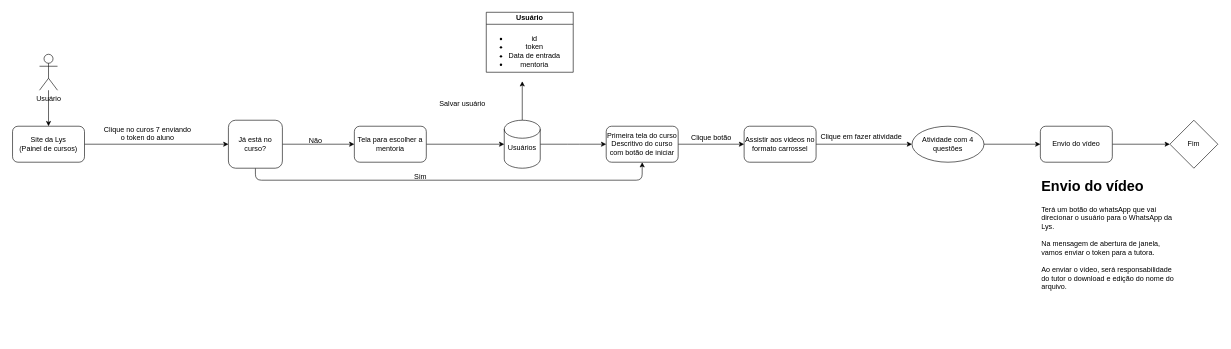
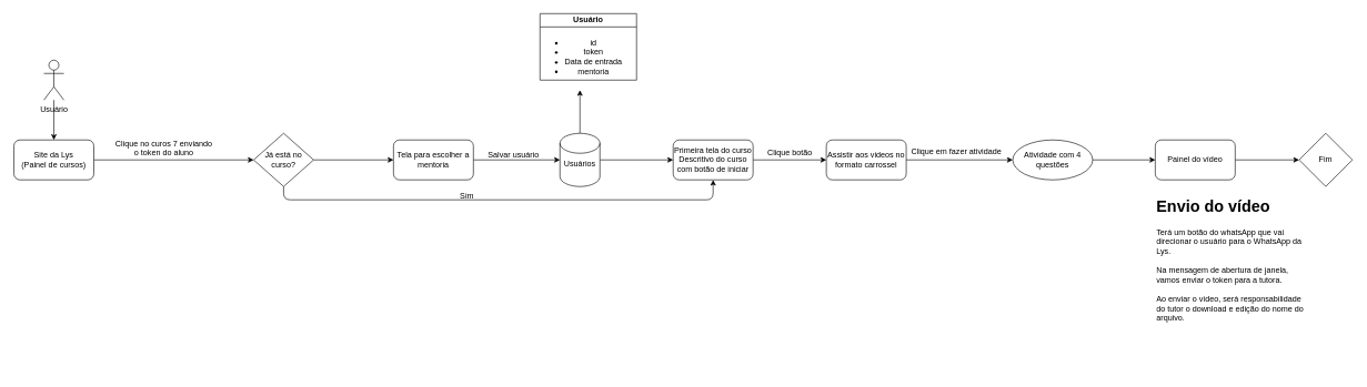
  <mxCell id="0" />
  <mxCell id="1" parent="0" />
  <mxCell id="2" style="edgeStyle=orthogonalEdgeStyle;orthogonalLoop=1;jettySize=auto;html=1;" edge="1" parent="1" source="3" target="11"><mxGeometry relative="1" as="geometry"><mxPoint x="230" y="240" as="targetPoint" /></mxGeometry></mxCell>
  <mxCell id="3" value="Site da Lys&lt;br&gt;(Painel de cursos)" style="rounded=1;whiteSpace=wrap;html=1;" vertex="1" parent="1"><mxGeometry x="20" y="210" width="120" height="60" as="geometry" /></mxCell>
  <mxCell id="4" value="" style="edgeStyle=orthogonalEdgeStyle;orthogonalLoop=1;jettySize=auto;html=1;entryX=0;entryY=0.5;entryDx=0;entryDy=0;entryPerimeter=0;" edge="1" parent="1" source="5" target="19"><mxGeometry relative="1" as="geometry" /></mxCell>
  <mxCell id="5" value="Tela para escolher a mentoria" style="rounded=1;whiteSpace=wrap;html=1;" vertex="1" parent="1"><mxGeometry x="590" y="210" width="120" height="60" as="geometry" /></mxCell>
  <mxCell id="6" value="Clique no curos 7 enviando&lt;br&gt;o token do aluno&lt;div&gt;&lt;br&gt;&lt;/div&gt;" style="text;html=1;align=center;verticalAlign=middle;resizable=0;points=[];autosize=1;strokeColor=none;fillColor=none;" vertex="1" parent="1"><mxGeometry x="160" y="200" width="170" height="60" as="geometry" /></mxCell>
  <mxCell id="7" value="Usuário" style="swimlane;whiteSpace=wrap;html=1;startSize=20;" vertex="1" parent="1"><mxGeometry x="810" y="20" width="145" height="100" as="geometry"><mxRectangle x="110" y="320" width="80" height="30" as="alternateBounds" /></mxGeometry></mxCell>
  <mxCell id="8" value="&lt;ul&gt;&lt;li&gt;id&lt;/li&gt;&lt;li&gt;token&lt;/li&gt;&lt;li&gt;Data de entrada&lt;br&gt;&lt;/li&gt;&lt;li&gt;mentoria&lt;/li&gt;&lt;/ul&gt;" style="text;html=1;align=center;verticalAlign=middle;resizable=0;points=[];autosize=1;strokeColor=none;fillColor=none;" vertex="1" parent="7"><mxGeometry x="-15" y="15" width="150" height="100" as="geometry" /></mxCell>
  <mxCell id="9" style="edgeStyle=orthogonalEdgeStyle;orthogonalLoop=1;jettySize=auto;html=1;entryX=0.5;entryY=1;entryDx=0;entryDy=0;exitX=0.5;exitY=1;exitDx=0;exitDy=0;" edge="1" parent="1" source="11" target="15"><mxGeometry relative="1" as="geometry"><mxPoint x="480" y="330" as="sourcePoint" /><mxPoint x="1090" y="365" as="targetPoint" /></mxGeometry></mxCell>
  <mxCell id="10" style="edgeStyle=orthogonalEdgeStyle;orthogonalLoop=1;jettySize=auto;html=1;entryX=0;entryY=0.5;entryDx=0;entryDy=0;" edge="1" parent="1" source="11" target="5"><mxGeometry relative="1" as="geometry"><mxPoint x="500" y="240" as="targetPoint" /></mxGeometry></mxCell>
- <mxCell id="11" value="Já está no curso?" style="whiteSpace=wrap;html=1;rounded=1;" vertex="1" parent="1"><mxGeometry x="380" y="200" width="90" height="80" as="geometry" /></mxCell>
- <mxCell id="12" value="Não" style="text;html=1;align=center;verticalAlign=middle;resizable=0;points=[];autosize=1;strokeColor=none;fillColor=none;" vertex="1" parent="1"><mxGeometry x="500" y="220" width="50" height="30" as="geometry" /></mxCell>
- <mxCell id="13" value="Salvar usuário&lt;div&gt;&lt;br&gt;&lt;/div&gt;" style="text;html=1;align=center;verticalAlign=middle;resizable=0;points=[];autosize=1;strokeColor=none;fillColor=none;" vertex="1" parent="1"><mxGeometry x="720" y="160" width="100" height="40" as="geometry" /></mxCell>
+ <mxCell id="11" value="Já está no curso?" style="rhombus;whiteSpace=wrap;html=1;" vertex="1" parent="1"><mxGeometry x="380" y="200" width="90" height="80" as="geometry" /></mxCell>
+ <mxCell id="13" value="Salvar usuário&lt;div&gt;&lt;br&gt;&lt;/div&gt;" style="text;html=1;align=center;verticalAlign=middle;resizable=0;points=[];autosize=1;strokeColor=none;fillColor=none;" vertex="1" parent="1"><mxGeometry x="720" y="220" width="100" height="40" as="geometry" /></mxCell>
  <mxCell id="14" value="" style="edgeStyle=orthogonalEdgeStyle;orthogonalLoop=1;jettySize=auto;html=1;" edge="1" parent="1" source="15" target="21"><mxGeometry relative="1" as="geometry" /></mxCell>
  <mxCell id="15" value="Primeira tela do curso&lt;br&gt;Descritivo do curso com botão de iniciar" style="rounded=1;whiteSpace=wrap;html=1;" vertex="1" parent="1"><mxGeometry x="1010" y="210" width="120" height="60" as="geometry" /></mxCell>
  <mxCell id="16" value="Sim" style="text;html=1;align=center;verticalAlign=middle;resizable=0;points=[];autosize=1;strokeColor=none;fillColor=none;" vertex="1" parent="1"><mxGeometry x="680" y="280" width="40" height="30" as="geometry" /></mxCell>
  <mxCell id="17" value="" style="edgeStyle=orthogonalEdgeStyle;orthogonalLoop=1;jettySize=auto;html=1;" edge="1" parent="1" source="19" target="8"><mxGeometry relative="1" as="geometry"><Array as="points" /></mxGeometry></mxCell>
  <mxCell id="18" style="edgeStyle=orthogonalEdgeStyle;orthogonalLoop=1;jettySize=auto;html=1;exitX=1;exitY=0.5;exitDx=0;exitDy=0;exitPerimeter=0;" edge="1" parent="1" source="19"><mxGeometry relative="1" as="geometry"><mxPoint x="1010" y="240" as="targetPoint" /></mxGeometry></mxCell>
  <mxCell id="19" value="Usuários&lt;div&gt;&lt;br&gt;&lt;/div&gt;" style="shape=cylinder3;whiteSpace=wrap;html=1;boundedLbl=1;backgroundOutline=1;size=15;" vertex="1" parent="1"><mxGeometry x="840" y="200" width="60" height="80" as="geometry" /></mxCell>
  <mxCell id="20" value="" style="edgeStyle=orthogonalEdgeStyle;orthogonalLoop=1;jettySize=auto;html=1;" edge="1" parent="1" source="21" target="23"><mxGeometry relative="1" as="geometry" /></mxCell>
  <mxCell id="21" value="Assistir aos videos no formato carrossel" style="rounded=1;whiteSpace=wrap;html=1;" vertex="1" parent="1"><mxGeometry x="1240" y="210" width="120" height="60" as="geometry" /></mxCell>
  <mxCell id="22" value="" style="edgeStyle=orthogonalEdgeStyle;orthogonalLoop=1;jettySize=auto;html=1;" edge="1" parent="1" source="23" target="25"><mxGeometry relative="1" as="geometry" /></mxCell>
  <mxCell id="23" value="Atividade com 4 questões" style="ellipse;whiteSpace=wrap;html=1;" vertex="1" parent="1"><mxGeometry x="1520" y="210" width="120" height="60" as="geometry" /></mxCell>
  <mxCell id="24" value="" style="edgeStyle=orthogonalEdgeStyle;orthogonalLoop=1;jettySize=auto;html=1;" edge="1" parent="1" source="25" target="28"><mxGeometry relative="1" as="geometry" /></mxCell>
- <mxCell id="25" value="Envio do vídeo" style="rounded=1;whiteSpace=wrap;html=1;" vertex="1" parent="1"><mxGeometry x="1734" y="210" width="120" height="60" as="geometry" /></mxCell>
+ <mxCell id="25" value="Painel do vídeo" style="rounded=1;whiteSpace=wrap;html=1;" vertex="1" parent="1"><mxGeometry x="1734" y="210" width="120" height="60" as="geometry" /></mxCell>
  <mxCell id="26" value="" style="edgeStyle=orthogonalEdgeStyle;orthogonalLoop=1;jettySize=auto;html=1;" edge="1" parent="1" source="27" target="3"><mxGeometry relative="1" as="geometry" /></mxCell>
  <mxCell id="27" value="Usuário" style="shape=umlActor;verticalLabelPosition=bottom;verticalAlign=top;html=1;outlineConnect=0;" vertex="1" parent="1"><mxGeometry x="65" y="90" width="30" height="60" as="geometry" /></mxCell>
  <mxCell id="28" value="Fim" style="rhombus;whiteSpace=wrap;html=1;aspect=fixed;" vertex="1" parent="1"><mxGeometry x="1950" y="200" width="80" height="80" as="geometry" /></mxCell>
  <mxCell id="29" value="Clique botão" style="text;html=1;align=center;verticalAlign=middle;resizable=0;points=[];autosize=1;strokeColor=none;fillColor=none;" vertex="1" parent="1"><mxGeometry x="1140" y="215" width="90" height="30" as="geometry" /></mxCell>
  <mxCell id="30" value="Clique em fazer atividade" style="text;html=1;align=center;verticalAlign=middle;resizable=0;points=[];autosize=1;strokeColor=none;fillColor=none;" vertex="1" parent="1"><mxGeometry x="1355" y="213" width="160" height="30" as="geometry" /></mxCell>
  <mxCell id="31" value="&lt;h1 style=&quot;margin-top: 0px;&quot;&gt;Envio do vídeo&lt;/h1&gt;&lt;p&gt;Terá um botão do whatsApp que vai direcionar o usuário para o WhatsApp da Lys.&lt;br&gt;&lt;br&gt;Na mensagem de abertura de janela, vamos enviar o token para a tutora.&lt;br&gt;&lt;br&gt;Ao enviar o vídeo, será responsabilidade do tutor o download e edição do nome do arquivo.&lt;/p&gt;&lt;p&gt;&lt;br&gt;&lt;/p&gt;" style="text;html=1;whiteSpace=wrap;overflow=hidden;rounded=0;" vertex="1" parent="1"><mxGeometry x="1734" y="290" width="226" height="270" as="geometry" /></mxCell>
